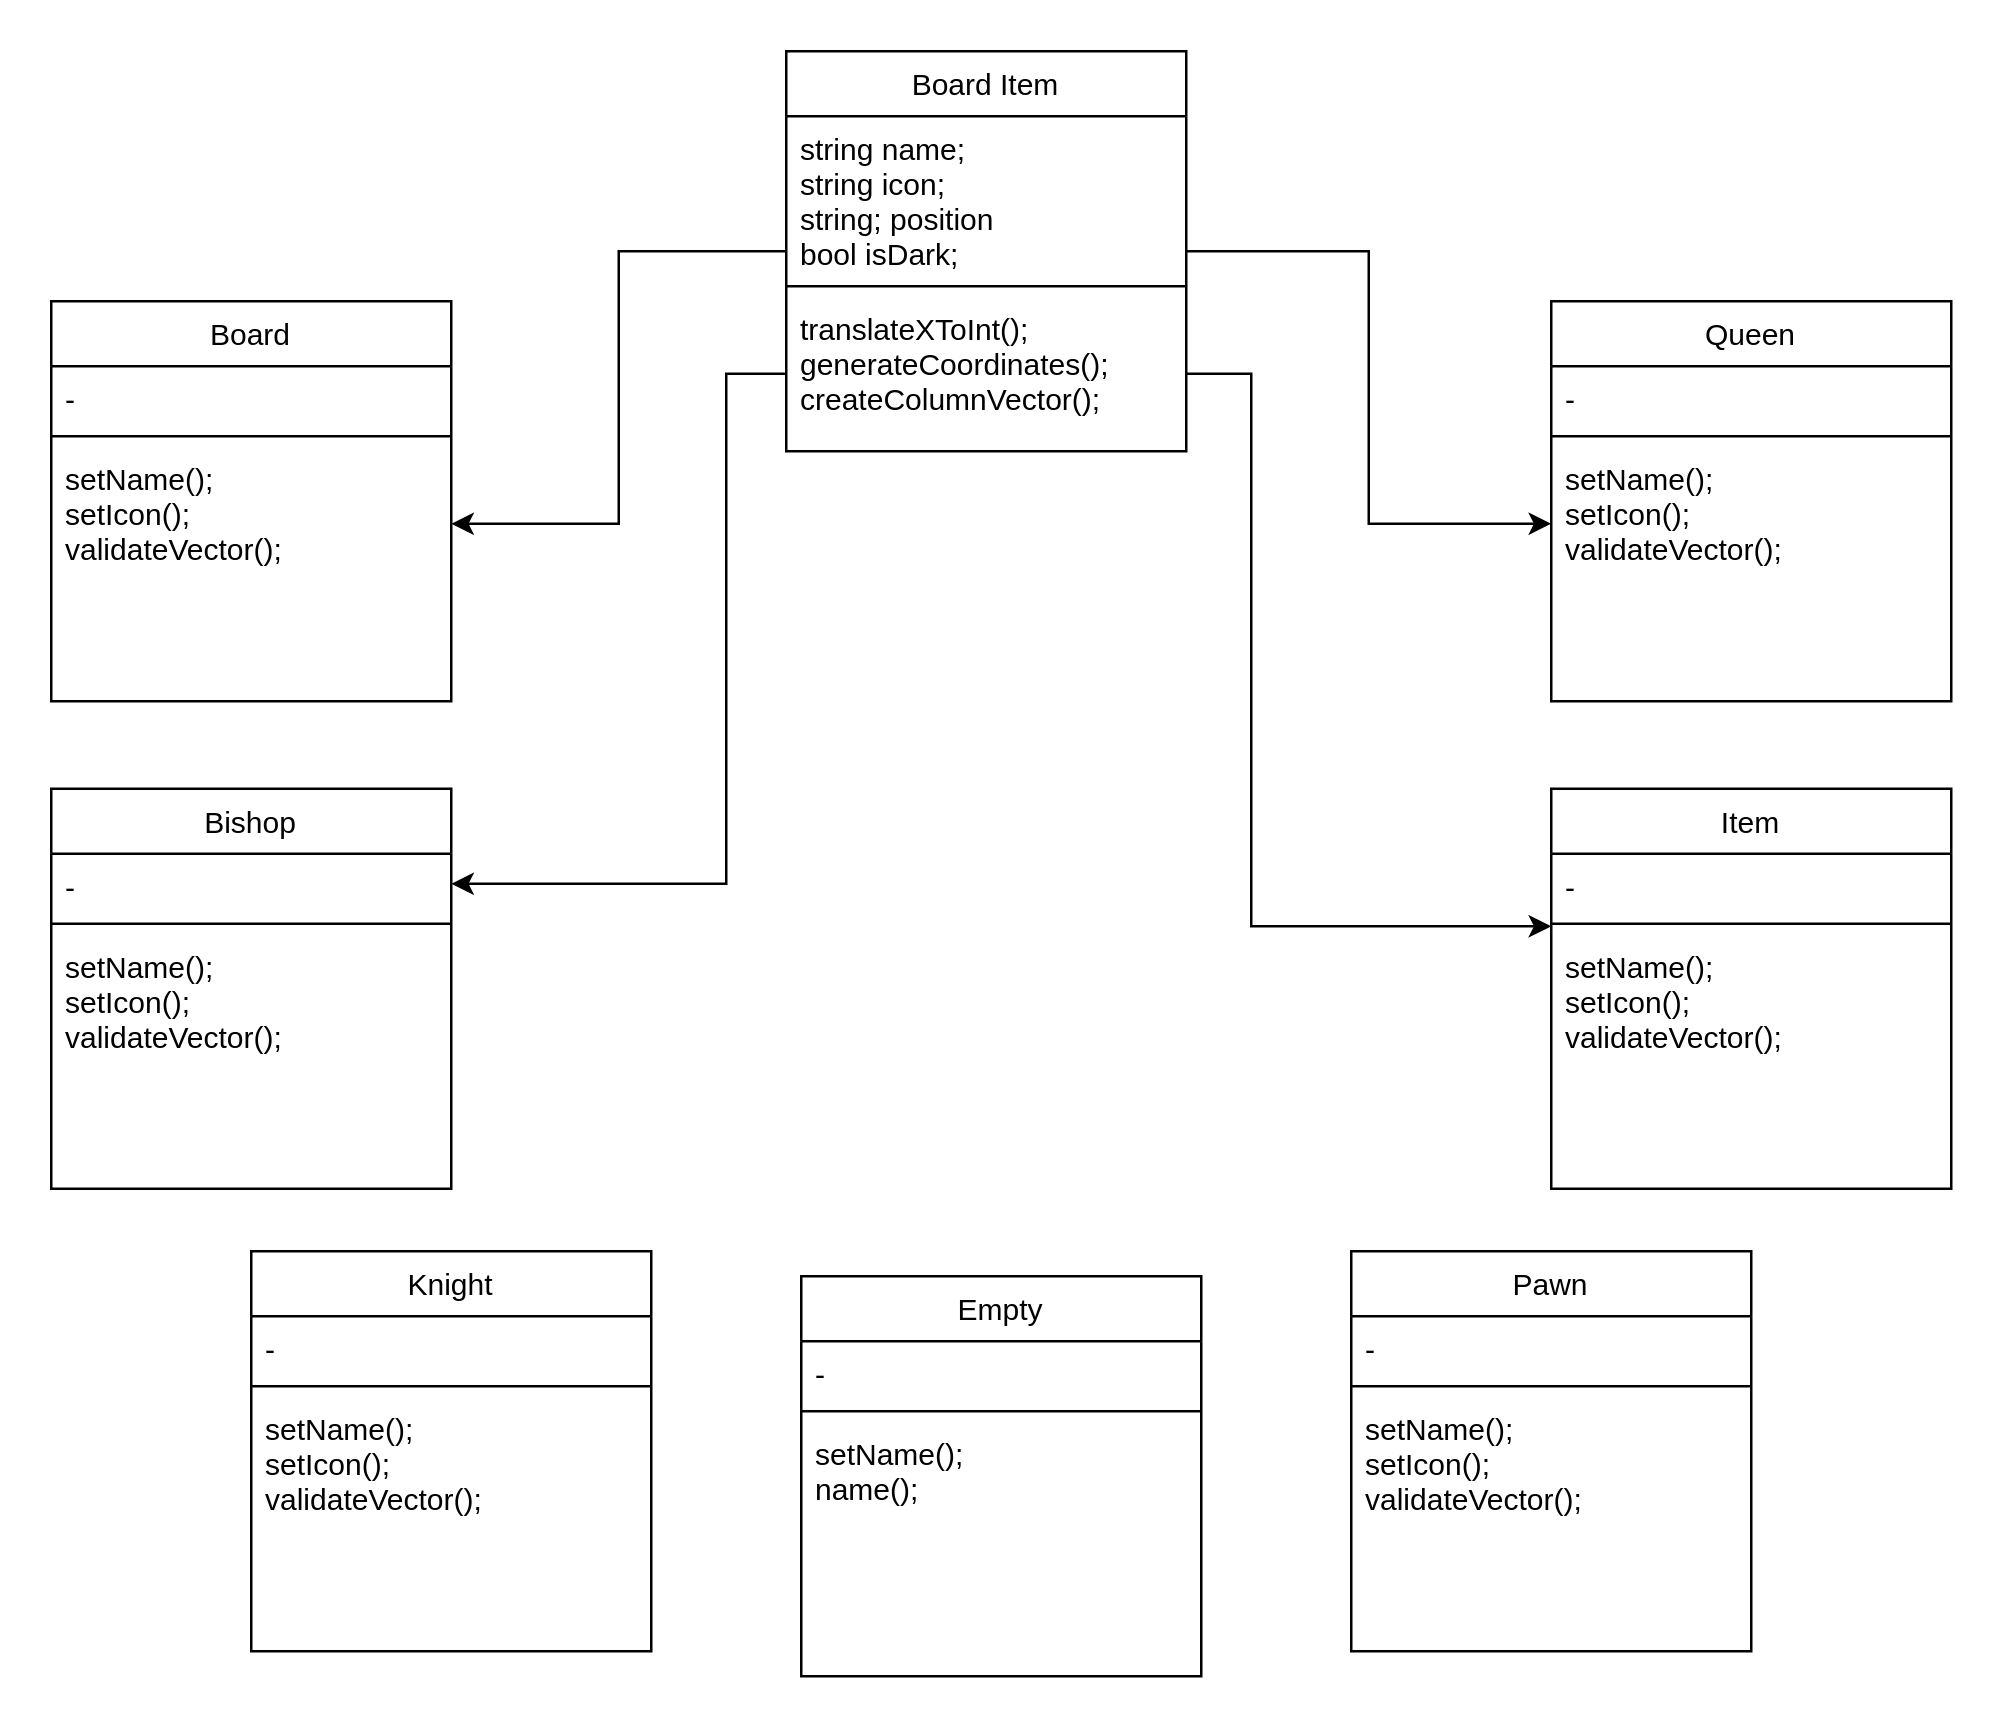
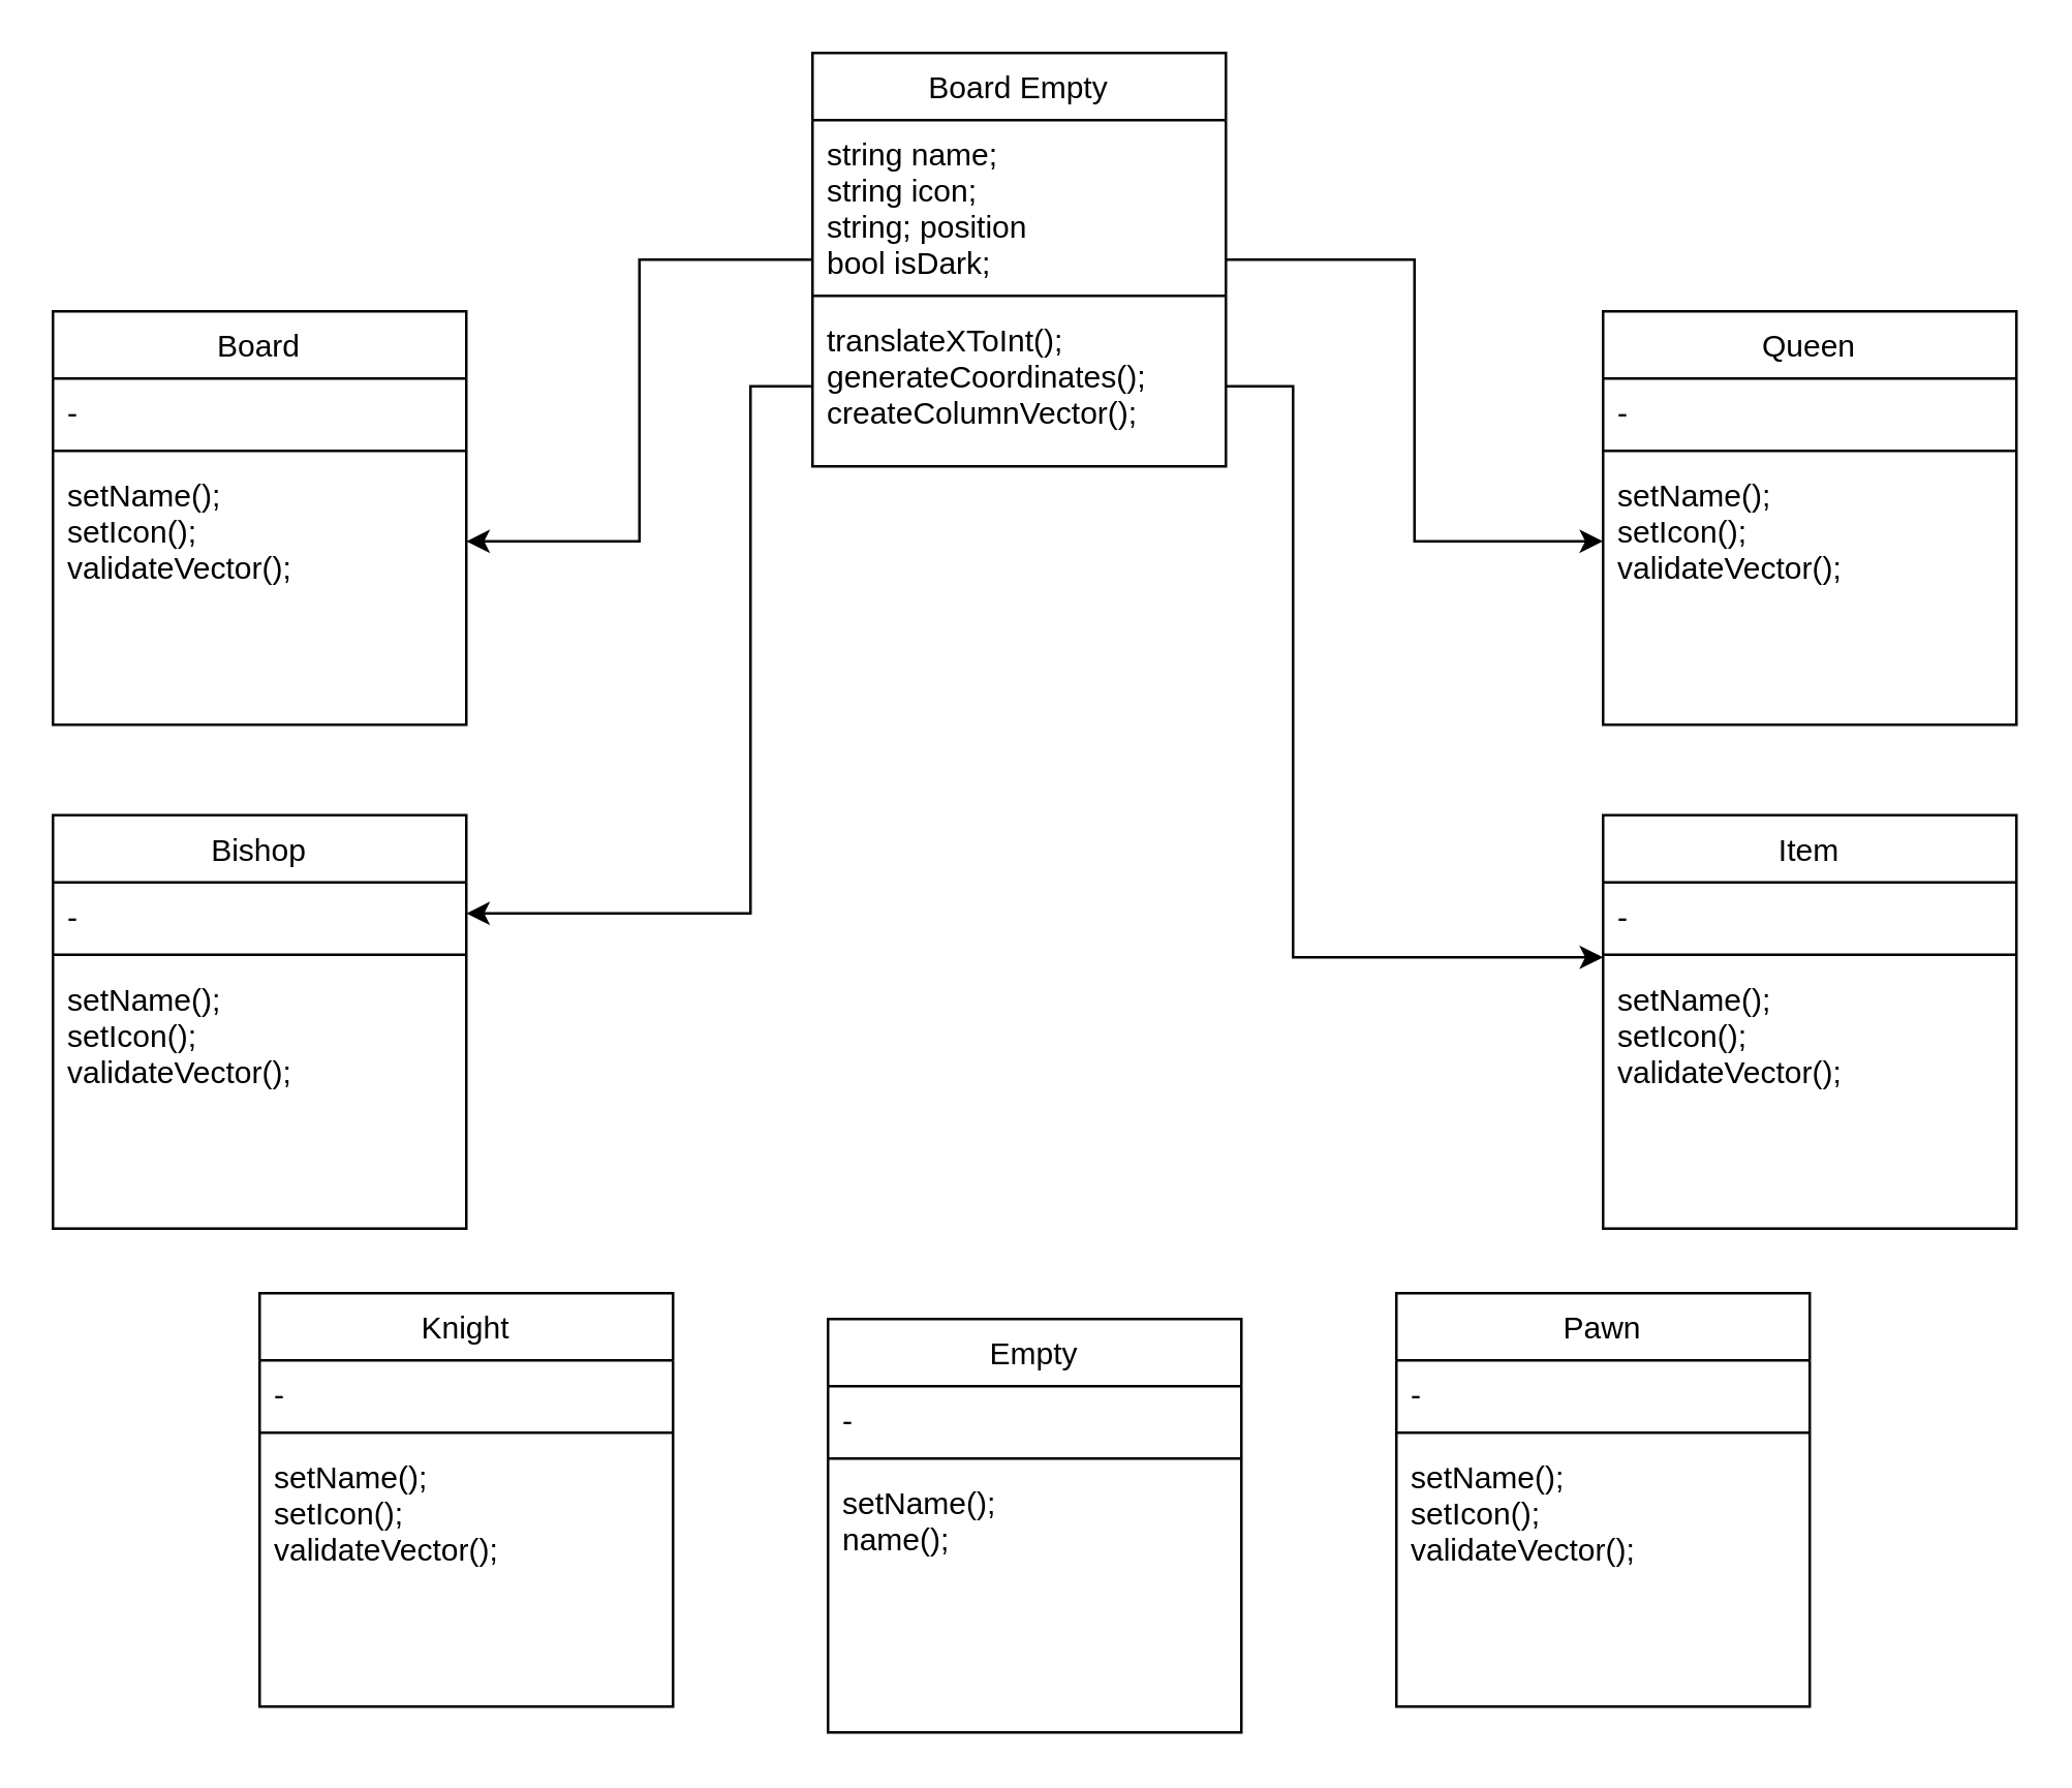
  <mxCell id="0" />
  <mxCell id="1" parent="0" />
  <mxCell id="2" style="edgeStyle=orthogonalEdgeStyle;rounded=0;orthogonalLoop=1;jettySize=auto;html=1;entryX=1;entryY=0.5;entryDx=0;entryDy=0;" edge="1" parent="1" source="4" target="11"><mxGeometry relative="1" as="geometry" /></mxCell>
  <mxCell id="3" style="edgeStyle=orthogonalEdgeStyle;rounded=0;orthogonalLoop=1;jettySize=auto;html=1;entryX=0;entryY=0.5;entryDx=0;entryDy=0;" edge="1" parent="1" source="4" target="23"><mxGeometry relative="1" as="geometry" /></mxCell>
- <mxCell id="4" value="Board Item" style="swimlane;fontStyle=0;align=center;verticalAlign=top;childLayout=stackLayout;horizontal=1;startSize=26;horizontalStack=0;resizeParent=1;resizeLast=0;collapsible=1;marginBottom=0;rounded=0;shadow=0;strokeWidth=1;" parent="1" vertex="1"><mxGeometry x="314" y="20" width="160" height="160" as="geometry"><mxRectangle x="130" y="380" width="160" height="26" as="alternateBounds" /></mxGeometry></mxCell>
+ <mxCell id="4" value="Board Empty" style="swimlane;fontStyle=0;align=center;verticalAlign=top;childLayout=stackLayout;horizontal=1;startSize=26;horizontalStack=0;resizeParent=1;resizeLast=0;collapsible=1;marginBottom=0;rounded=0;shadow=0;strokeWidth=1;" parent="1" vertex="1"><mxGeometry x="314" y="20" width="160" height="160" as="geometry"><mxRectangle x="130" y="380" width="160" height="26" as="alternateBounds" /></mxGeometry></mxCell>
  <mxCell id="5" value="string name;&#10;string icon;&#10;string; position&#10;bool isDark;" style="text;align=left;verticalAlign=top;spacingLeft=4;spacingRight=4;overflow=hidden;rotatable=0;points=[[0,0.5],[1,0.5]];portConstraint=eastwest;" parent="4" vertex="1"><mxGeometry y="26" width="160" height="64" as="geometry" /></mxCell>
  <mxCell id="6" value="" style="line;html=1;strokeWidth=1;align=left;verticalAlign=middle;spacingTop=-1;spacingLeft=3;spacingRight=3;rotatable=0;labelPosition=right;points=[];portConstraint=eastwest;" parent="4" vertex="1"><mxGeometry y="90" width="160" height="8" as="geometry" /></mxCell>
  <mxCell id="7" value="translateXToInt();&#10;generateCoordinates();&#10;createColumnVector();" style="text;align=left;verticalAlign=top;spacingLeft=4;spacingRight=4;overflow=hidden;rotatable=0;points=[[0,0.5],[1,0.5]];portConstraint=eastwest;fontStyle=0" parent="4" vertex="1"><mxGeometry y="98" width="160" height="62" as="geometry" /></mxCell>
  <mxCell id="8" value="Board" style="swimlane;fontStyle=0;align=center;verticalAlign=top;childLayout=stackLayout;horizontal=1;startSize=26;horizontalStack=0;resizeParent=1;resizeLast=0;collapsible=1;marginBottom=0;rounded=0;shadow=0;strokeWidth=1;" vertex="1" parent="1"><mxGeometry x="20" y="120" width="160" height="160" as="geometry"><mxRectangle x="130" y="380" width="160" height="26" as="alternateBounds" /></mxGeometry></mxCell>
  <mxCell id="9" value="-" style="text;align=left;verticalAlign=top;spacingLeft=4;spacingRight=4;overflow=hidden;rotatable=0;points=[[0,0.5],[1,0.5]];portConstraint=eastwest;" vertex="1" parent="8"><mxGeometry y="26" width="160" height="24" as="geometry" /></mxCell>
  <mxCell id="10" value="" style="line;html=1;strokeWidth=1;align=left;verticalAlign=middle;spacingTop=-1;spacingLeft=3;spacingRight=3;rotatable=0;labelPosition=right;points=[];portConstraint=eastwest;" vertex="1" parent="8"><mxGeometry y="50" width="160" height="8" as="geometry" /></mxCell>
  <mxCell id="11" value="setName();&#10;setIcon();&#10;validateVector();" style="text;align=left;verticalAlign=top;spacingLeft=4;spacingRight=4;overflow=hidden;rotatable=0;points=[[0,0.5],[1,0.5]];portConstraint=eastwest;fontStyle=0" vertex="1" parent="8"><mxGeometry y="58" width="160" height="62" as="geometry" /></mxCell>
  <mxCell id="12" value="Bishop" style="swimlane;fontStyle=0;align=center;verticalAlign=top;childLayout=stackLayout;horizontal=1;startSize=26;horizontalStack=0;resizeParent=1;resizeLast=0;collapsible=1;marginBottom=0;rounded=0;shadow=0;strokeWidth=1;" vertex="1" parent="1"><mxGeometry x="20" y="315" width="160" height="160" as="geometry"><mxRectangle x="130" y="380" width="160" height="26" as="alternateBounds" /></mxGeometry></mxCell>
  <mxCell id="13" value="-" style="text;align=left;verticalAlign=top;spacingLeft=4;spacingRight=4;overflow=hidden;rotatable=0;points=[[0,0.5],[1,0.5]];portConstraint=eastwest;" vertex="1" parent="12"><mxGeometry y="26" width="160" height="24" as="geometry" /></mxCell>
  <mxCell id="14" value="" style="line;html=1;strokeWidth=1;align=left;verticalAlign=middle;spacingTop=-1;spacingLeft=3;spacingRight=3;rotatable=0;labelPosition=right;points=[];portConstraint=eastwest;" vertex="1" parent="12"><mxGeometry y="50" width="160" height="8" as="geometry" /></mxCell>
  <mxCell id="15" value="setName();&#10;setIcon();&#10;validateVector();" style="text;align=left;verticalAlign=top;spacingLeft=4;spacingRight=4;overflow=hidden;rotatable=0;points=[[0,0.5],[1,0.5]];portConstraint=eastwest;fontStyle=0" vertex="1" parent="12"><mxGeometry y="58" width="160" height="62" as="geometry" /></mxCell>
  <mxCell id="16" value="Item" style="swimlane;fontStyle=0;align=center;verticalAlign=top;childLayout=stackLayout;horizontal=1;startSize=26;horizontalStack=0;resizeParent=1;resizeLast=0;collapsible=1;marginBottom=0;rounded=0;shadow=0;strokeWidth=1;" vertex="1" parent="1"><mxGeometry x="620" y="315" width="160" height="160" as="geometry"><mxRectangle x="130" y="380" width="160" height="26" as="alternateBounds" /></mxGeometry></mxCell>
  <mxCell id="17" value="-" style="text;align=left;verticalAlign=top;spacingLeft=4;spacingRight=4;overflow=hidden;rotatable=0;points=[[0,0.5],[1,0.5]];portConstraint=eastwest;" vertex="1" parent="16"><mxGeometry y="26" width="160" height="24" as="geometry" /></mxCell>
  <mxCell id="18" value="" style="line;html=1;strokeWidth=1;align=left;verticalAlign=middle;spacingTop=-1;spacingLeft=3;spacingRight=3;rotatable=0;labelPosition=right;points=[];portConstraint=eastwest;" vertex="1" parent="16"><mxGeometry y="50" width="160" height="8" as="geometry" /></mxCell>
  <mxCell id="19" value="setName();&#10;setIcon();&#10;validateVector();" style="text;align=left;verticalAlign=top;spacingLeft=4;spacingRight=4;overflow=hidden;rotatable=0;points=[[0,0.5],[1,0.5]];portConstraint=eastwest;fontStyle=0" vertex="1" parent="16"><mxGeometry y="58" width="160" height="62" as="geometry" /></mxCell>
  <mxCell id="20" value="Queen" style="swimlane;fontStyle=0;align=center;verticalAlign=top;childLayout=stackLayout;horizontal=1;startSize=26;horizontalStack=0;resizeParent=1;resizeLast=0;collapsible=1;marginBottom=0;rounded=0;shadow=0;strokeWidth=1;" vertex="1" parent="1"><mxGeometry x="620" y="120" width="160" height="160" as="geometry"><mxRectangle x="130" y="380" width="160" height="26" as="alternateBounds" /></mxGeometry></mxCell>
  <mxCell id="21" value="-" style="text;align=left;verticalAlign=top;spacingLeft=4;spacingRight=4;overflow=hidden;rotatable=0;points=[[0,0.5],[1,0.5]];portConstraint=eastwest;" vertex="1" parent="20"><mxGeometry y="26" width="160" height="24" as="geometry" /></mxCell>
  <mxCell id="22" value="" style="line;html=1;strokeWidth=1;align=left;verticalAlign=middle;spacingTop=-1;spacingLeft=3;spacingRight=3;rotatable=0;labelPosition=right;points=[];portConstraint=eastwest;" vertex="1" parent="20"><mxGeometry y="50" width="160" height="8" as="geometry" /></mxCell>
  <mxCell id="23" value="setName();&#10;setIcon();&#10;validateVector();" style="text;align=left;verticalAlign=top;spacingLeft=4;spacingRight=4;overflow=hidden;rotatable=0;points=[[0,0.5],[1,0.5]];portConstraint=eastwest;fontStyle=0" vertex="1" parent="20"><mxGeometry y="58" width="160" height="62" as="geometry" /></mxCell>
  <mxCell id="24" value="Knight" style="swimlane;fontStyle=0;align=center;verticalAlign=top;childLayout=stackLayout;horizontal=1;startSize=26;horizontalStack=0;resizeParent=1;resizeLast=0;collapsible=1;marginBottom=0;rounded=0;shadow=0;strokeWidth=1;" vertex="1" parent="1"><mxGeometry x="100" y="500" width="160" height="160" as="geometry"><mxRectangle x="130" y="380" width="160" height="26" as="alternateBounds" /></mxGeometry></mxCell>
  <mxCell id="25" value="-" style="text;align=left;verticalAlign=top;spacingLeft=4;spacingRight=4;overflow=hidden;rotatable=0;points=[[0,0.5],[1,0.5]];portConstraint=eastwest;" vertex="1" parent="24"><mxGeometry y="26" width="160" height="24" as="geometry" /></mxCell>
  <mxCell id="26" value="" style="line;html=1;strokeWidth=1;align=left;verticalAlign=middle;spacingTop=-1;spacingLeft=3;spacingRight=3;rotatable=0;labelPosition=right;points=[];portConstraint=eastwest;" vertex="1" parent="24"><mxGeometry y="50" width="160" height="8" as="geometry" /></mxCell>
  <mxCell id="27" value="setName();&#10;setIcon();&#10;validateVector();" style="text;align=left;verticalAlign=top;spacingLeft=4;spacingRight=4;overflow=hidden;rotatable=0;points=[[0,0.5],[1,0.5]];portConstraint=eastwest;fontStyle=0" vertex="1" parent="24"><mxGeometry y="58" width="160" height="62" as="geometry" /></mxCell>
  <mxCell id="28" value="Pawn" style="swimlane;fontStyle=0;align=center;verticalAlign=top;childLayout=stackLayout;horizontal=1;startSize=26;horizontalStack=0;resizeParent=1;resizeLast=0;collapsible=1;marginBottom=0;rounded=0;shadow=0;strokeWidth=1;" vertex="1" parent="1"><mxGeometry x="540" y="500" width="160" height="160" as="geometry"><mxRectangle x="130" y="380" width="160" height="26" as="alternateBounds" /></mxGeometry></mxCell>
  <mxCell id="29" value="-" style="text;align=left;verticalAlign=top;spacingLeft=4;spacingRight=4;overflow=hidden;rotatable=0;points=[[0,0.5],[1,0.5]];portConstraint=eastwest;" vertex="1" parent="28"><mxGeometry y="26" width="160" height="24" as="geometry" /></mxCell>
  <mxCell id="30" value="" style="line;html=1;strokeWidth=1;align=left;verticalAlign=middle;spacingTop=-1;spacingLeft=3;spacingRight=3;rotatable=0;labelPosition=right;points=[];portConstraint=eastwest;" vertex="1" parent="28"><mxGeometry y="50" width="160" height="8" as="geometry" /></mxCell>
  <mxCell id="31" value="setName();&#10;setIcon();&#10;validateVector();" style="text;align=left;verticalAlign=top;spacingLeft=4;spacingRight=4;overflow=hidden;rotatable=0;points=[[0,0.5],[1,0.5]];portConstraint=eastwest;fontStyle=0" vertex="1" parent="28"><mxGeometry y="58" width="160" height="62" as="geometry" /></mxCell>
  <mxCell id="32" value="Empty" style="swimlane;fontStyle=0;align=center;verticalAlign=top;childLayout=stackLayout;horizontal=1;startSize=26;horizontalStack=0;resizeParent=1;resizeLast=0;collapsible=1;marginBottom=0;rounded=0;shadow=0;strokeWidth=1;" vertex="1" parent="1"><mxGeometry x="320" y="510" width="160" height="160" as="geometry"><mxRectangle x="130" y="380" width="160" height="26" as="alternateBounds" /></mxGeometry></mxCell>
  <mxCell id="33" value="-" style="text;align=left;verticalAlign=top;spacingLeft=4;spacingRight=4;overflow=hidden;rotatable=0;points=[[0,0.5],[1,0.5]];portConstraint=eastwest;" vertex="1" parent="32"><mxGeometry y="26" width="160" height="24" as="geometry" /></mxCell>
  <mxCell id="34" value="" style="line;html=1;strokeWidth=1;align=left;verticalAlign=middle;spacingTop=-1;spacingLeft=3;spacingRight=3;rotatable=0;labelPosition=right;points=[];portConstraint=eastwest;" vertex="1" parent="32"><mxGeometry y="50" width="160" height="8" as="geometry" /></mxCell>
  <mxCell id="35" value="setName();&#10;name();&#10;" style="text;align=left;verticalAlign=top;spacingLeft=4;spacingRight=4;overflow=hidden;rotatable=0;points=[[0,0.5],[1,0.5]];portConstraint=eastwest;fontStyle=0" vertex="1" parent="32"><mxGeometry y="58" width="160" height="62" as="geometry" /></mxCell>
  <mxCell id="36" style="edgeStyle=orthogonalEdgeStyle;rounded=0;orthogonalLoop=1;jettySize=auto;html=1;entryX=1;entryY=0.5;entryDx=0;entryDy=0;" edge="1" parent="1" source="7" target="13"><mxGeometry relative="1" as="geometry"><Array as="points"><mxPoint x="290" y="149" /><mxPoint x="290" y="353" /></Array></mxGeometry></mxCell>
  <mxCell id="37" style="edgeStyle=orthogonalEdgeStyle;rounded=0;orthogonalLoop=1;jettySize=auto;html=1;exitX=1;exitY=0.5;exitDx=0;exitDy=0;entryX=0;entryY=-0.048;entryDx=0;entryDy=0;entryPerimeter=0;" edge="1" parent="1" source="7" target="19"><mxGeometry relative="1" as="geometry"><Array as="points"><mxPoint x="500" y="149" /><mxPoint x="500" y="370" /></Array></mxGeometry></mxCell>
